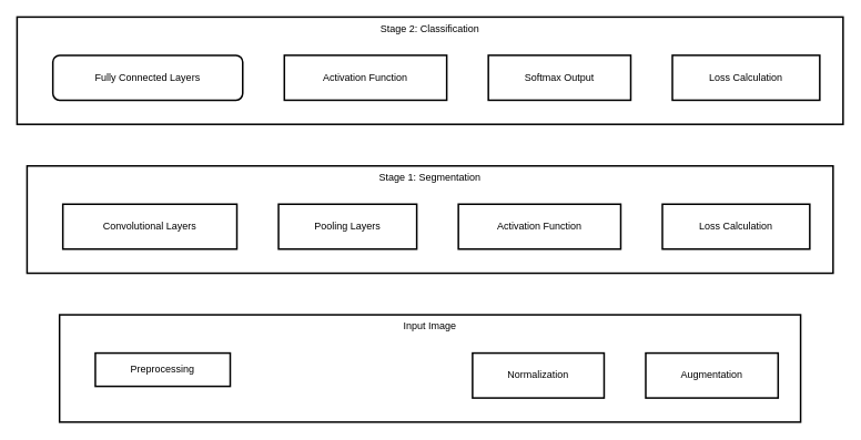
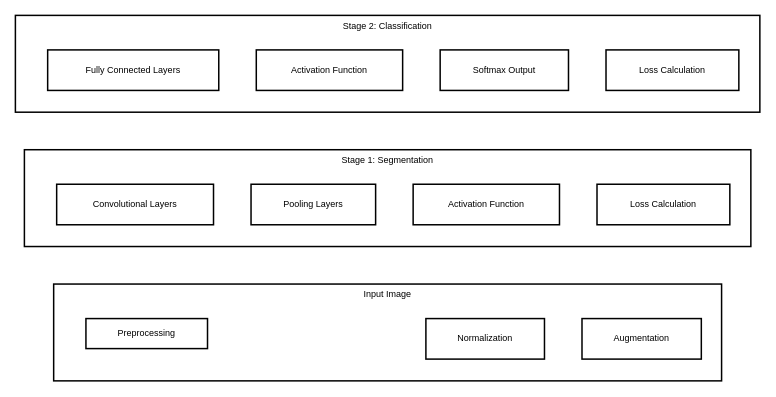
  <mxCell id="0" />
  <mxCell id="1" parent="0" />
  <mxCell id="2" value="Stage 2: Classification" style="whiteSpace=wrap;strokeWidth=2;verticalAlign=top;" vertex="1" parent="1"><mxGeometry x="20" y="20" width="992" height="129" as="geometry" /></mxCell>
- <mxCell id="3" value="Fully Connected Layers" style="whiteSpace=wrap;strokeWidth=2;rounded=1;" vertex="1" parent="2"><mxGeometry x="43" y="46" width="228" height="54" as="geometry" /></mxCell>
+ <mxCell id="3" value="Fully Connected Layers" style="whiteSpace=wrap;strokeWidth=2;" vertex="1" parent="2"><mxGeometry x="43" y="46" width="228" height="54" as="geometry" /></mxCell>
  <mxCell id="4" value="Activation Function" style="whiteSpace=wrap;strokeWidth=2;" vertex="1" parent="2"><mxGeometry x="321" y="46" width="195" height="54" as="geometry" /></mxCell>
  <mxCell id="5" value="Softmax Output" style="whiteSpace=wrap;strokeWidth=2;" vertex="1" parent="2"><mxGeometry x="566" y="46" width="171" height="54" as="geometry" /></mxCell>
  <mxCell id="6" value="Loss Calculation" style="whiteSpace=wrap;strokeWidth=2;" vertex="1" parent="2"><mxGeometry x="787" y="46" width="177" height="54" as="geometry" /></mxCell>
  <mxCell id="7" value="Stage 1: Segmentation" style="whiteSpace=wrap;strokeWidth=2;verticalAlign=top;" vertex="1" parent="1"><mxGeometry x="32" y="199" width="968" height="129" as="geometry" /></mxCell>
  <mxCell id="8" value="Convolutional Layers" style="whiteSpace=wrap;strokeWidth=2;" vertex="1" parent="7"><mxGeometry x="43" y="46" width="209" height="54" as="geometry" /></mxCell>
  <mxCell id="9" value="Pooling Layers" style="whiteSpace=wrap;strokeWidth=2;" vertex="1" parent="7"><mxGeometry x="302" y="46" width="166" height="54" as="geometry" /></mxCell>
  <mxCell id="10" value="Activation Function" style="whiteSpace=wrap;strokeWidth=2;" vertex="1" parent="7"><mxGeometry x="518" y="46" width="195" height="54" as="geometry" /></mxCell>
  <mxCell id="11" value="Loss Calculation" style="whiteSpace=wrap;strokeWidth=2;" vertex="1" parent="7"><mxGeometry x="763" y="46" width="177" height="54" as="geometry" /></mxCell>
  <mxCell id="12" value="Input Image" style="whiteSpace=wrap;strokeWidth=2;verticalAlign=top;" vertex="1" parent="1"><mxGeometry x="71" y="378" width="890" height="129" as="geometry" /></mxCell>
  <mxCell id="13" value="Preprocessing" style="whiteSpace=wrap;strokeWidth=2;" vertex="1" parent="12"><mxGeometry x="43" y="46" width="162" height="40" as="geometry" /></mxCell>
  <mxCell id="14" value="Normalization" style="whiteSpace=wrap;strokeWidth=2;" vertex="1" parent="12"><mxGeometry x="496" y="46" width="158" height="54" as="geometry" /></mxCell>
  <mxCell id="15" value="Augmentation" style="whiteSpace=wrap;strokeWidth=2;" vertex="1" parent="12"><mxGeometry x="704" y="46" width="159" height="54" as="geometry" /></mxCell>
